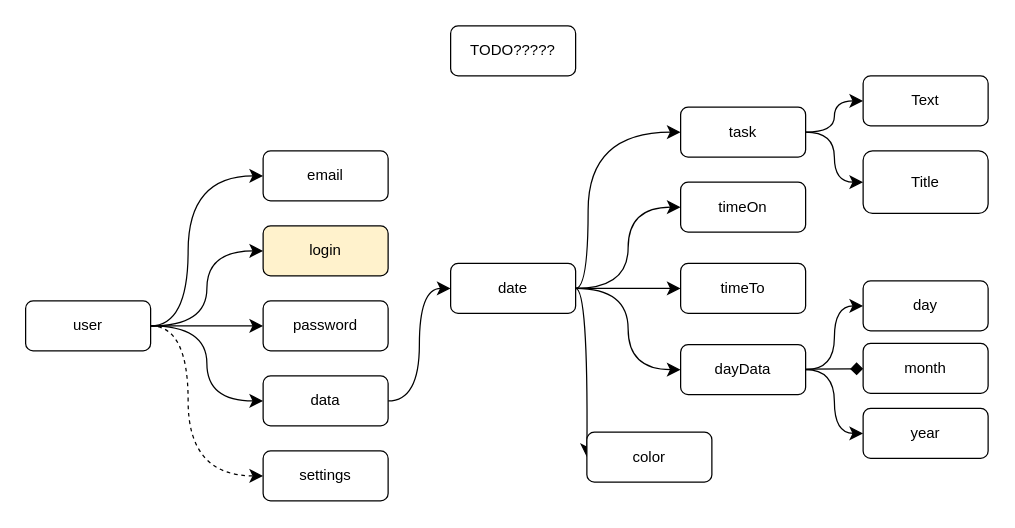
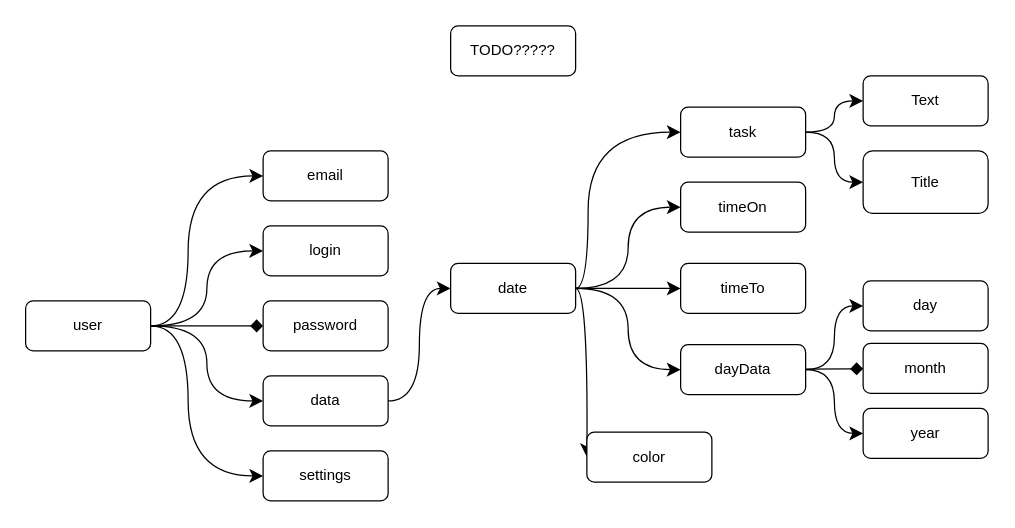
  <mxCell id="0" />
  <mxCell id="1" parent="0" />
  <mxCell id="2" style="edgeStyle=orthogonalEdgeStyle;curved=1;rounded=0;orthogonalLoop=1;jettySize=auto;html=1;entryX=0;entryY=0.5;entryDx=0;entryDy=0;fontSize=12;startSize=8;endSize=8;" edge="1" parent="1" source="7" target="9"><mxGeometry relative="1" as="geometry" /></mxCell>
- <mxCell id="3" style="edgeStyle=orthogonalEdgeStyle;curved=1;rounded=0;orthogonalLoop=1;jettySize=auto;html=1;entryX=0;entryY=0.5;entryDx=0;entryDy=0;fontSize=12;startSize=8;endSize=8;" edge="1" parent="1" source="7" target="8"><mxGeometry relative="1" as="geometry" /></mxCell>
- <mxCell id="4" style="edgeStyle=orthogonalEdgeStyle;rounded=0;orthogonalLoop=1;jettySize=auto;html=1;entryX=0;entryY=0.5;entryDx=0;entryDy=0;fontSize=12;startSize=8;endSize=8;curved=1;dashed=1;" edge="1" parent="1" source="7" target="35"><mxGeometry relative="1" as="geometry"><Array as="points"><mxPoint x="150" y="260" /><mxPoint x="150" y="380" /></Array></mxGeometry></mxCell>
+ <mxCell id="3" style="edgeStyle=orthogonalEdgeStyle;curved=1;rounded=0;orthogonalLoop=1;jettySize=auto;html=1;entryX=0;entryY=0.5;entryDx=0;entryDy=0;fontSize=12;startSize=8;endSize=8;endArrow=diamond;" edge="1" parent="1" source="7" target="8"><mxGeometry relative="1" as="geometry" /></mxCell>
+ <mxCell id="4" style="edgeStyle=orthogonalEdgeStyle;rounded=0;orthogonalLoop=1;jettySize=auto;html=1;entryX=0;entryY=0.5;entryDx=0;entryDy=0;fontSize=12;startSize=8;endSize=8;curved=1;" edge="1" parent="1" source="7" target="35"><mxGeometry relative="1" as="geometry"><Array as="points"><mxPoint x="150" y="260" /><mxPoint x="150" y="380" /></Array></mxGeometry></mxCell>
  <mxCell id="5" style="edgeStyle=orthogonalEdgeStyle;curved=1;rounded=0;orthogonalLoop=1;jettySize=auto;html=1;entryX=0;entryY=0.5;entryDx=0;entryDy=0;fontSize=12;startSize=8;endSize=8;" edge="1" parent="1" source="7" target="12"><mxGeometry relative="1" as="geometry" /></mxCell>
  <mxCell id="6" style="edgeStyle=orthogonalEdgeStyle;curved=1;rounded=0;orthogonalLoop=1;jettySize=auto;html=1;entryX=0;entryY=0.5;entryDx=0;entryDy=0;fontSize=12;startSize=8;endSize=8;" edge="1" parent="1" source="7" target="10"><mxGeometry relative="1" as="geometry"><Array as="points"><mxPoint x="150" y="260" /><mxPoint x="150" y="140" /></Array></mxGeometry></mxCell>
  <mxCell id="7" value="user" style="rounded=1;whiteSpace=wrap;html=1;" vertex="1" parent="1"><mxGeometry x="20" y="240" width="100" height="40" as="geometry" /></mxCell>
  <mxCell id="8" value="password" style="rounded=1;whiteSpace=wrap;html=1;" vertex="1" parent="1"><mxGeometry x="210" y="240" width="100" height="40" as="geometry" /></mxCell>
- <mxCell id="9" value="login" style="rounded=1;whiteSpace=wrap;html=1;fillColor=#fff2cc;" vertex="1" parent="1"><mxGeometry x="210" y="180" width="100" height="40" as="geometry" /></mxCell>
+ <mxCell id="9" value="login" style="rounded=1;whiteSpace=wrap;html=1;" vertex="1" parent="1"><mxGeometry x="210" y="180" width="100" height="40" as="geometry" /></mxCell>
  <mxCell id="10" value="email" style="rounded=1;whiteSpace=wrap;html=1;" vertex="1" parent="1"><mxGeometry x="210" y="120" width="100" height="40" as="geometry" /></mxCell>
  <mxCell id="11" style="edgeStyle=orthogonalEdgeStyle;curved=1;rounded=0;orthogonalLoop=1;jettySize=auto;html=1;entryX=0;entryY=0.5;entryDx=0;entryDy=0;fontSize=12;startSize=8;endSize=8;" edge="1" parent="1" source="12" target="18"><mxGeometry relative="1" as="geometry" /></mxCell>
  <mxCell id="12" value="data" style="rounded=1;whiteSpace=wrap;html=1;" vertex="1" parent="1"><mxGeometry x="210" y="300" width="100" height="40" as="geometry" /></mxCell>
  <mxCell id="13" style="edgeStyle=orthogonalEdgeStyle;rounded=0;orthogonalLoop=1;jettySize=auto;html=1;entryX=0;entryY=0.5;entryDx=0;entryDy=0;fontSize=12;startSize=8;endSize=8;curved=1;" edge="1" parent="1" source="18" target="21"><mxGeometry relative="1" as="geometry"><Array as="points"><mxPoint x="470" y="230" /><mxPoint x="470" y="105" /></Array></mxGeometry></mxCell>
  <mxCell id="14" style="edgeStyle=orthogonalEdgeStyle;rounded=0;orthogonalLoop=1;jettySize=auto;html=1;entryX=0;entryY=0.5;entryDx=0;entryDy=0;fontSize=12;startSize=8;endSize=8;curved=1;" edge="1" parent="1" source="18" target="22"><mxGeometry relative="1" as="geometry" /></mxCell>
  <mxCell id="15" style="edgeStyle=orthogonalEdgeStyle;rounded=0;orthogonalLoop=1;jettySize=auto;html=1;entryX=0;entryY=0.5;entryDx=0;entryDy=0;fontSize=12;startSize=8;endSize=8;curved=1;" edge="1" parent="1" source="18" target="23"><mxGeometry relative="1" as="geometry" /></mxCell>
  <mxCell id="16" style="edgeStyle=orthogonalEdgeStyle;rounded=0;orthogonalLoop=1;jettySize=auto;html=1;entryX=0;entryY=0.5;entryDx=0;entryDy=0;fontSize=12;startSize=8;endSize=8;curved=1;" edge="1" parent="1" source="18" target="27"><mxGeometry relative="1" as="geometry" /></mxCell>
  <mxCell id="17" style="edgeStyle=orthogonalEdgeStyle;curved=1;rounded=0;orthogonalLoop=1;jettySize=auto;html=1;entryX=0;entryY=0.5;entryDx=0;entryDy=0;fontSize=12;startSize=8;endSize=8;" edge="1" parent="1" source="18" target="28"><mxGeometry relative="1" as="geometry"><Array as="points"><mxPoint x="470" y="230" /><mxPoint x="470" y="365" /></Array></mxGeometry></mxCell>
  <mxCell id="18" value="date" style="rounded=1;whiteSpace=wrap;html=1;" vertex="1" parent="1"><mxGeometry x="360" y="210" width="100" height="40" as="geometry" /></mxCell>
  <mxCell id="19" style="edgeStyle=orthogonalEdgeStyle;curved=1;rounded=0;orthogonalLoop=1;jettySize=auto;html=1;entryX=0;entryY=0.5;entryDx=0;entryDy=0;fontSize=12;startSize=8;endSize=8;" edge="1" parent="1" source="21" target="32"><mxGeometry relative="1" as="geometry" /></mxCell>
  <mxCell id="20" style="edgeStyle=orthogonalEdgeStyle;curved=1;rounded=0;orthogonalLoop=1;jettySize=auto;html=1;entryX=0;entryY=0.5;entryDx=0;entryDy=0;fontSize=12;startSize=8;endSize=8;" edge="1" parent="1" source="21" target="33"><mxGeometry relative="1" as="geometry" /></mxCell>
  <mxCell id="21" value="task" style="rounded=1;whiteSpace=wrap;html=1;" vertex="1" parent="1"><mxGeometry x="544" y="85" width="100" height="40" as="geometry" /></mxCell>
  <mxCell id="22" value="timeOn" style="rounded=1;whiteSpace=wrap;html=1;" vertex="1" parent="1"><mxGeometry x="544" y="145" width="100" height="40" as="geometry" /></mxCell>
  <mxCell id="23" value="timeTo" style="rounded=1;whiteSpace=wrap;html=1;" vertex="1" parent="1"><mxGeometry x="544" y="210" width="100" height="40" as="geometry" /></mxCell>
  <mxCell id="24" style="edgeStyle=orthogonalEdgeStyle;curved=1;rounded=0;orthogonalLoop=1;jettySize=auto;html=1;entryX=0;entryY=0.5;entryDx=0;entryDy=0;fontSize=12;startSize=8;endSize=8;" edge="1" parent="1" source="27" target="29"><mxGeometry relative="1" as="geometry" /></mxCell>
  <mxCell id="25" style="edgeStyle=none;curved=1;rounded=0;orthogonalLoop=1;jettySize=auto;html=1;fontSize=12;startSize=8;endSize=8;endArrow=diamond;" edge="1" parent="1" source="27" target="30"><mxGeometry relative="1" as="geometry" /></mxCell>
  <mxCell id="26" style="edgeStyle=orthogonalEdgeStyle;curved=1;rounded=0;orthogonalLoop=1;jettySize=auto;html=1;entryX=0;entryY=0.5;entryDx=0;entryDy=0;fontSize=12;startSize=8;endSize=8;" edge="1" parent="1" source="27" target="31"><mxGeometry relative="1" as="geometry" /></mxCell>
  <mxCell id="27" value="dayData" style="rounded=1;whiteSpace=wrap;html=1;" vertex="1" parent="1"><mxGeometry x="544" y="275" width="100" height="40" as="geometry" /></mxCell>
  <mxCell id="28" value="color" style="rounded=1;whiteSpace=wrap;html=1;" vertex="1" parent="1"><mxGeometry x="469" y="345" width="100" height="40" as="geometry" /></mxCell>
  <mxCell id="29" value="day" style="rounded=1;whiteSpace=wrap;html=1;" vertex="1" parent="1"><mxGeometry x="690" y="224" width="100" height="40" as="geometry" /></mxCell>
  <mxCell id="30" value="month" style="rounded=1;whiteSpace=wrap;html=1;" vertex="1" parent="1"><mxGeometry x="690" y="274" width="100" height="40" as="geometry" /></mxCell>
  <mxCell id="31" value="year" style="rounded=1;whiteSpace=wrap;html=1;" vertex="1" parent="1"><mxGeometry x="690" y="326" width="100" height="40" as="geometry" /></mxCell>
  <mxCell id="32" value="Text" style="rounded=1;whiteSpace=wrap;html=1;" vertex="1" parent="1"><mxGeometry x="690" y="60" width="100" height="40" as="geometry" /></mxCell>
  <mxCell id="33" value="Title" style="rounded=1;whiteSpace=wrap;html=1;" vertex="1" parent="1"><mxGeometry x="690" y="120" width="100" height="50" as="geometry" /></mxCell>
  <mxCell id="34" value="TODO?????" style="rounded=1;whiteSpace=wrap;html=1;" vertex="1" parent="1"><mxGeometry x="360" y="20" width="100" height="40" as="geometry" /></mxCell>
  <mxCell id="35" value="settings" style="rounded=1;whiteSpace=wrap;html=1;" vertex="1" parent="1"><mxGeometry x="210" y="360" width="100" height="40" as="geometry" /></mxCell>
